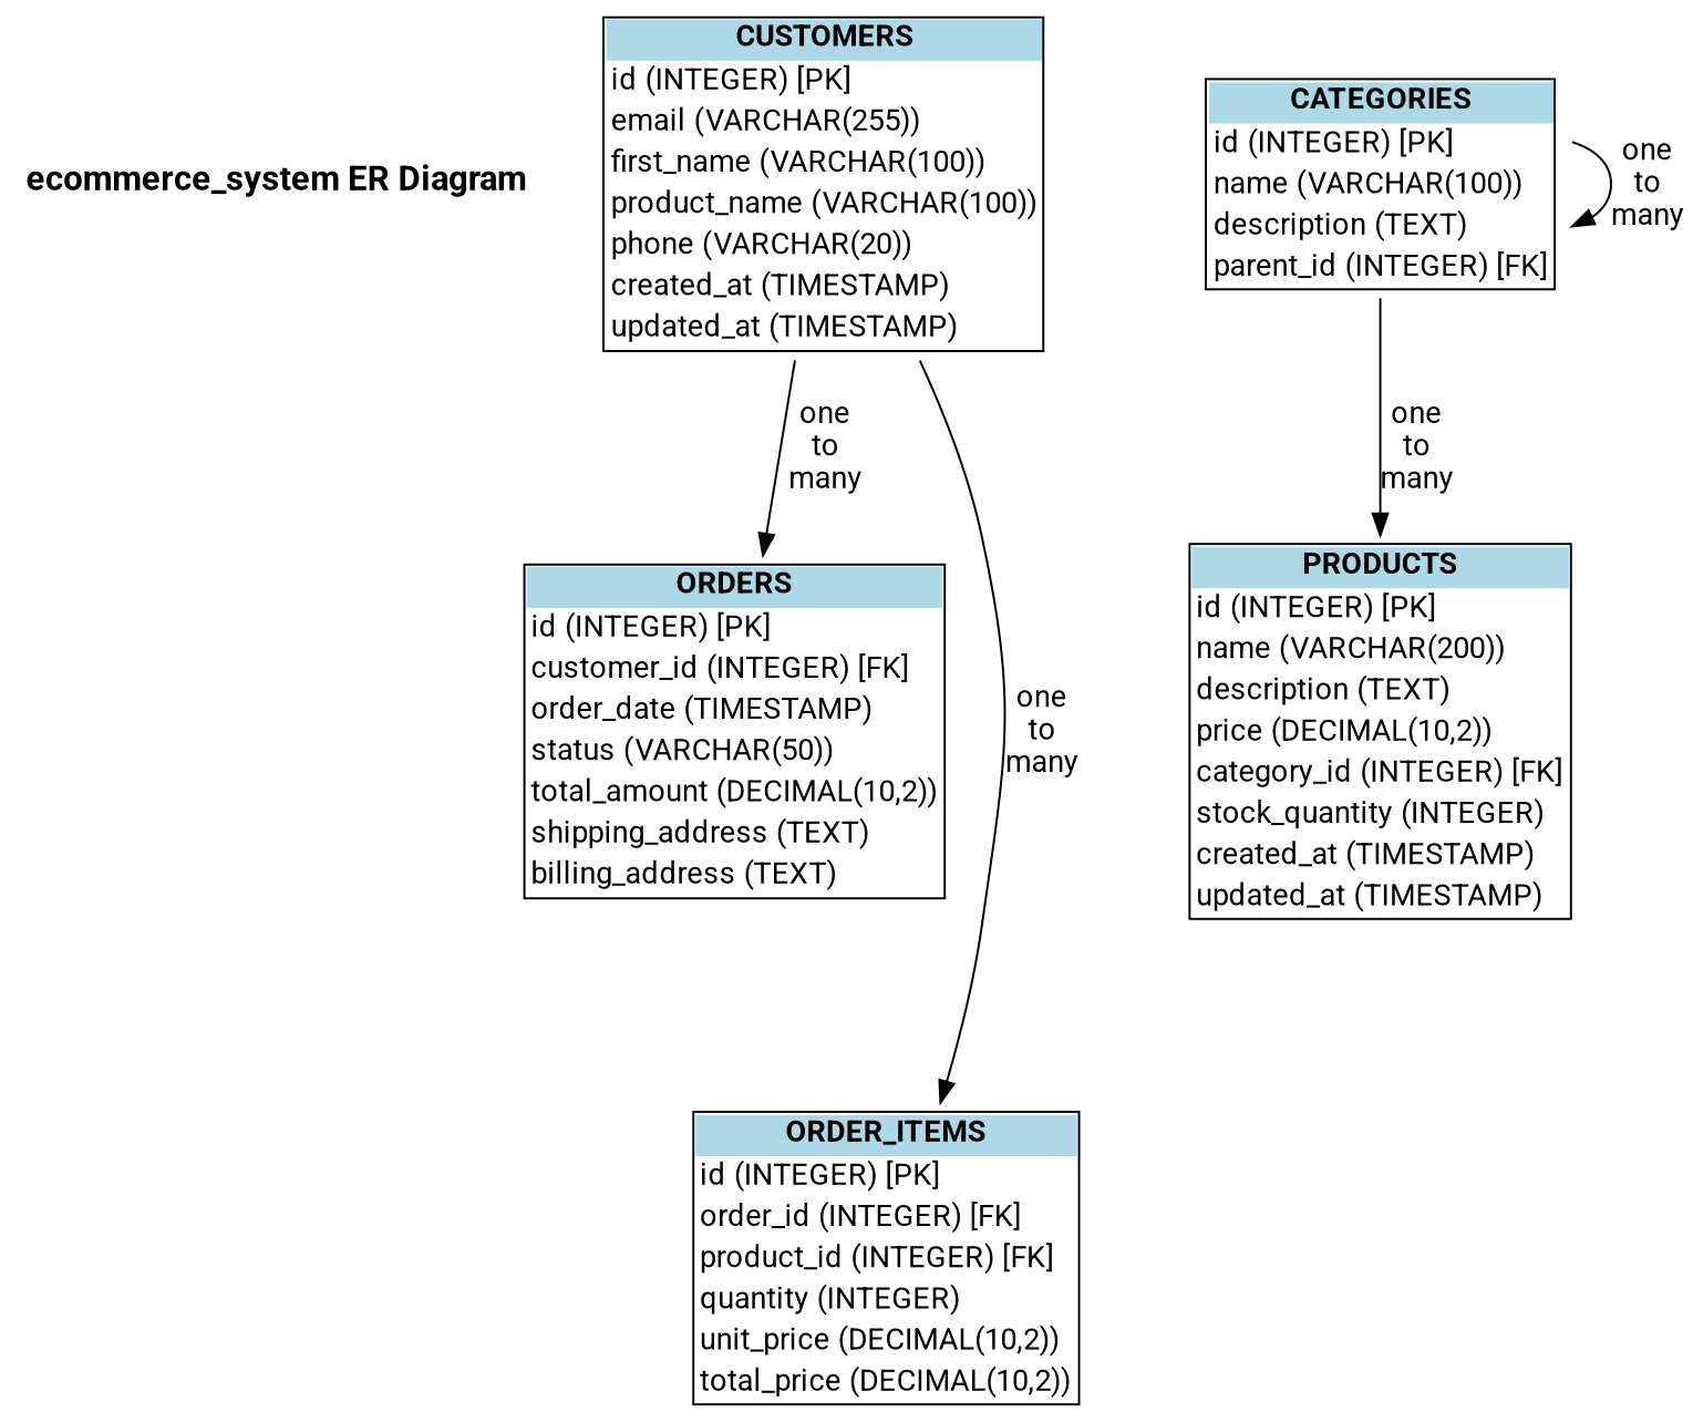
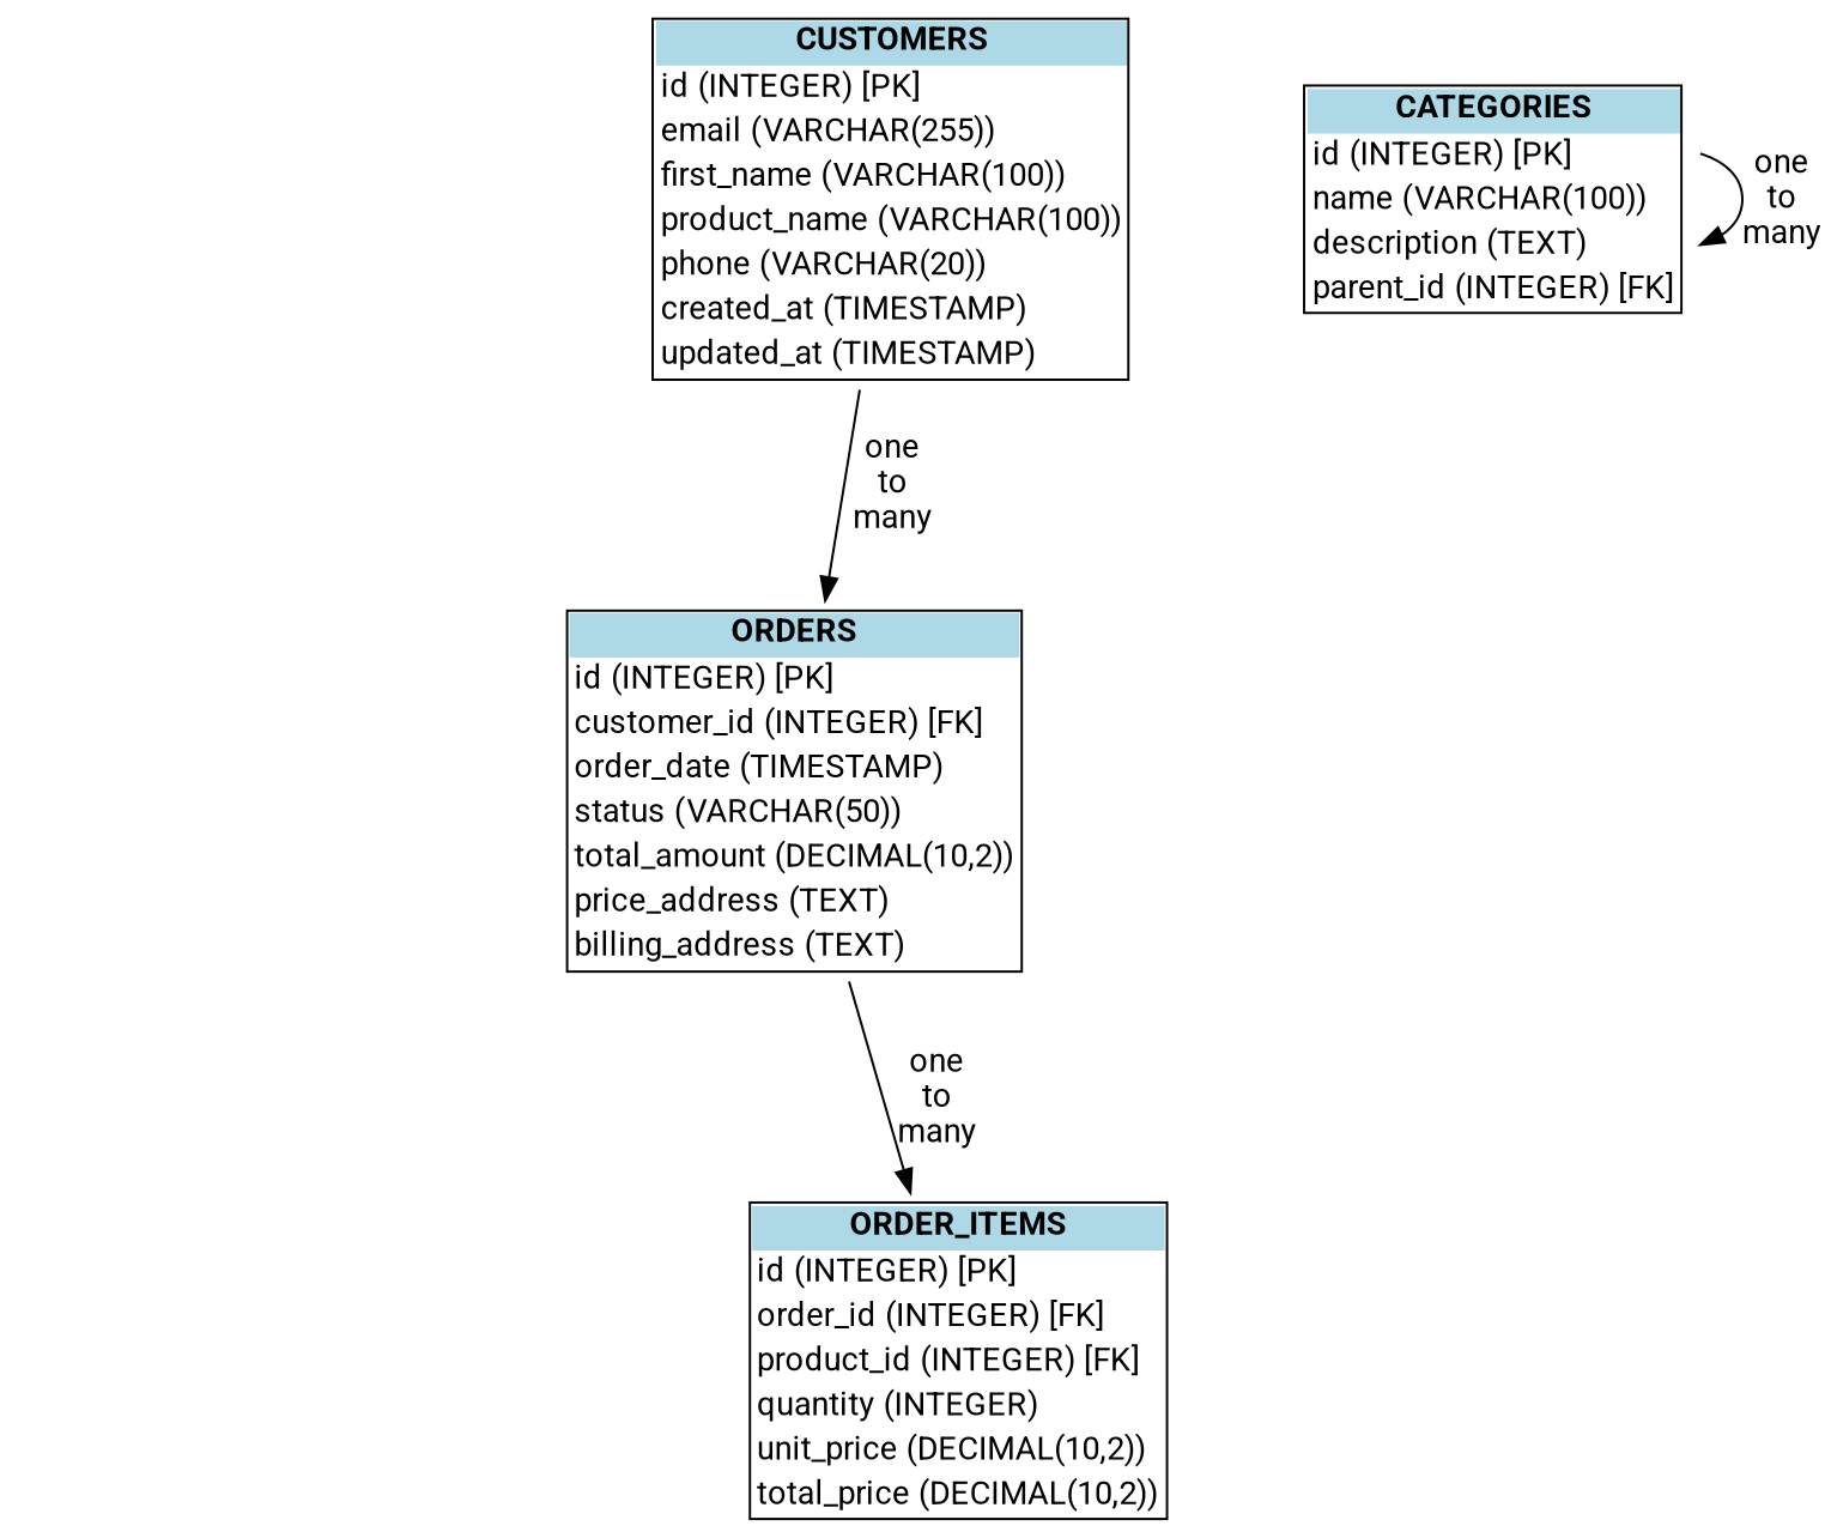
  digraph {
    fontname=Roboto
    rankdir=TB
    node [fontname=Roboto shape=plaintext]
    edge [fontname=Roboto]
-   n1 [fontsize=16 label=<<B>ecommerce_system ER Diagram</B>>]
    n2 [label=<         <TABLE BORDER="1" CELLBORDER="0" CELLSPACING="0">             <TR><TD BGCOLOR="lightblue"><B>CUSTOMERS</B></TD></TR>             <TR><TD ALIGN="LEFT">id (INTEGER) [PK]</TD></TR>             <TR><TD ALIGN="LEFT">email (VARCHAR(255))</TD></TR>             <TR><TD ALIGN="LEFT">first_name (VARCHAR(100))</TD></TR>             <TR><TD ALIGN="LEFT">product_name (VARCHAR(100))</TD></TR>             <TR><TD ALIGN="LEFT">phone (VARCHAR(20))</TD></TR>             <TR><TD ALIGN="LEFT">created_at (TIMESTAMP)</TD></TR>             <TR><TD ALIGN="LEFT">updated_at (TIMESTAMP)</TD></TR>         </TABLE>     >]
-   n3 [label=<         <TABLE BORDER="1" CELLBORDER="0" CELLSPACING="0">             <TR><TD BGCOLOR="lightblue"><B>ORDERS</B></TD></TR>             <TR><TD ALIGN="LEFT">id (INTEGER) [PK]</TD></TR>             <TR><TD ALIGN="LEFT">customer_id (INTEGER) [FK]</TD></TR>             <TR><TD ALIGN="LEFT">order_date (TIMESTAMP)</TD></TR>             <TR><TD ALIGN="LEFT">status (VARCHAR(50))</TD></TR>             <TR><TD ALIGN="LEFT">total_amount (DECIMAL(10,2))</TD></TR>             <TR><TD ALIGN="LEFT">shipping_address (TEXT)</TD></TR>             <TR><TD ALIGN="LEFT">billing_address (TEXT)</TD></TR>         </TABLE>     >]
+   n3 [label=<         <TABLE BORDER="1" CELLBORDER="0" CELLSPACING="0">             <TR><TD BGCOLOR="lightblue"><B>ORDERS</B></TD></TR>             <TR><TD ALIGN="LEFT">id (INTEGER) [PK]</TD></TR>             <TR><TD ALIGN="LEFT">customer_id (INTEGER) [FK]</TD></TR>             <TR><TD ALIGN="LEFT">order_date (TIMESTAMP)</TD></TR>             <TR><TD ALIGN="LEFT">status (VARCHAR(50))</TD></TR>             <TR><TD ALIGN="LEFT">total_amount (DECIMAL(10,2))</TD></TR>             <TR><TD ALIGN="LEFT">price_address (TEXT)</TD></TR>             <TR><TD ALIGN="LEFT">billing_address (TEXT)</TD></TR>         </TABLE>     >]
    n4 [label=<         <TABLE BORDER="1" CELLBORDER="0" CELLSPACING="0">             <TR><TD BGCOLOR="lightblue"><B>ORDER_ITEMS</B></TD></TR>             <TR><TD ALIGN="LEFT">id (INTEGER) [PK]</TD></TR>             <TR><TD ALIGN="LEFT">order_id (INTEGER) [FK]</TD></TR>             <TR><TD ALIGN="LEFT">product_id (INTEGER) [FK]</TD></TR>             <TR><TD ALIGN="LEFT">quantity (INTEGER)</TD></TR>             <TR><TD ALIGN="LEFT">unit_price (DECIMAL(10,2))</TD></TR>             <TR><TD ALIGN="LEFT">total_price (DECIMAL(10,2))</TD></TR>         </TABLE>     >]
    n5 [label=<         <TABLE BORDER="1" CELLBORDER="0" CELLSPACING="0">             <TR><TD BGCOLOR="lightblue"><B>CATEGORIES</B></TD></TR>             <TR><TD ALIGN="LEFT">id (INTEGER) [PK]</TD></TR>             <TR><TD ALIGN="LEFT">name (VARCHAR(100))</TD></TR>             <TR><TD ALIGN="LEFT">description (TEXT)</TD></TR>             <TR><TD ALIGN="LEFT">parent_id (INTEGER) [FK]</TD></TR>         </TABLE>     >]
-   n6 [label=<         <TABLE BORDER="1" CELLBORDER="0" CELLSPACING="0">             <TR><TD BGCOLOR="lightblue"><B>PRODUCTS</B></TD></TR>             <TR><TD ALIGN="LEFT">id (INTEGER) [PK]</TD></TR>             <TR><TD ALIGN="LEFT">name (VARCHAR(200))</TD></TR>             <TR><TD ALIGN="LEFT">description (TEXT)</TD></TR>             <TR><TD ALIGN="LEFT">price (DECIMAL(10,2))</TD></TR>             <TR><TD ALIGN="LEFT">category_id (INTEGER) [FK]</TD></TR>             <TR><TD ALIGN="LEFT">stock_quantity (INTEGER)</TD></TR>             <TR><TD ALIGN="LEFT">created_at (TIMESTAMP)</TD></TR>             <TR><TD ALIGN="LEFT">updated_at (TIMESTAMP)</TD></TR>         </TABLE>     >]
    n2 -> n3 [label="one\nto\nmany"]
-   n2 -> n4 [label="one\nto\nmany"]
+   n3 -> n4 [label="one\nto\nmany"]
    n5 -> n5 [label="one\nto\nmany"]
-   n5 -> n6 [label="one\nto\nmany"]
  }
